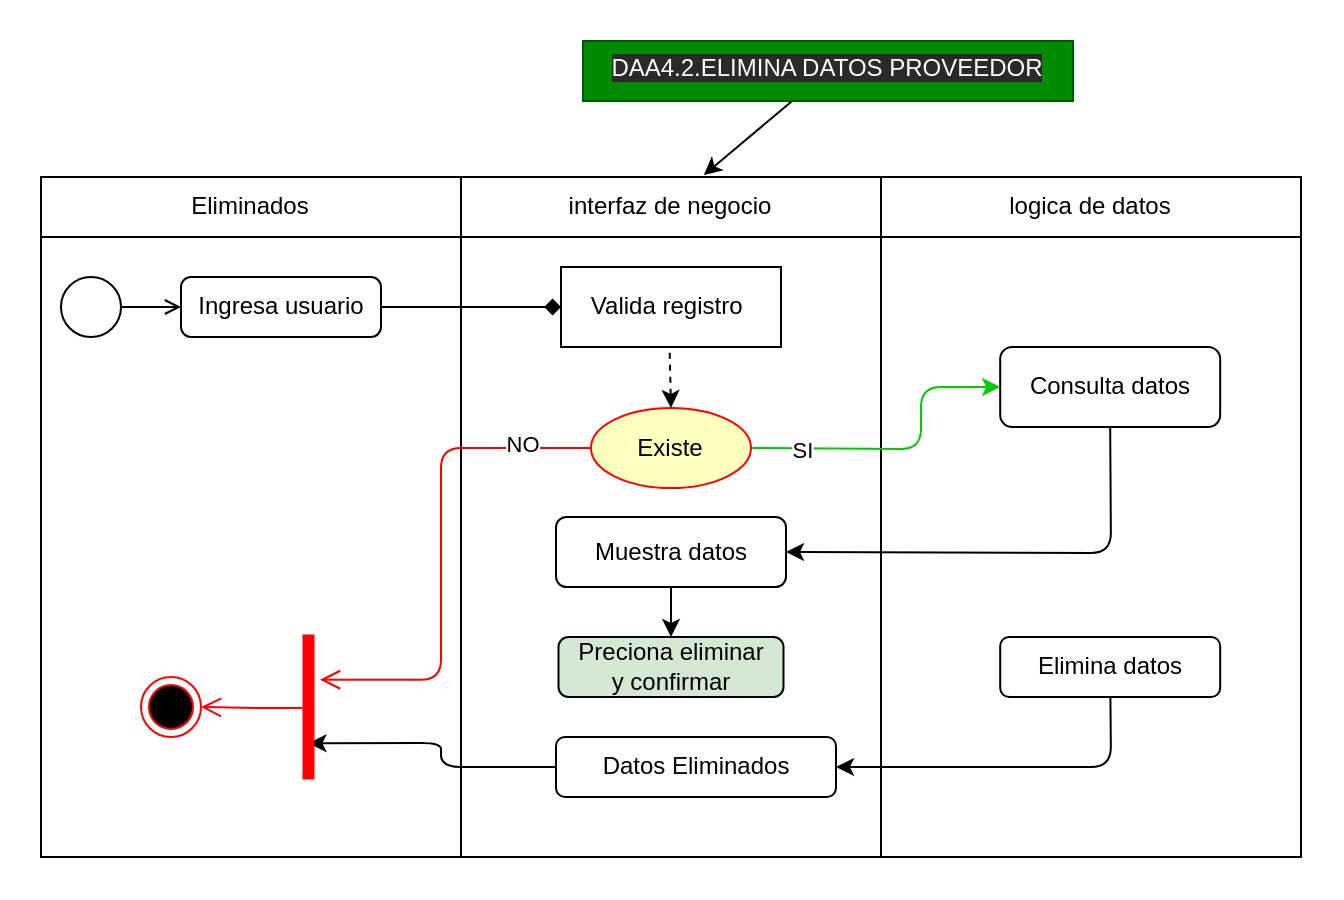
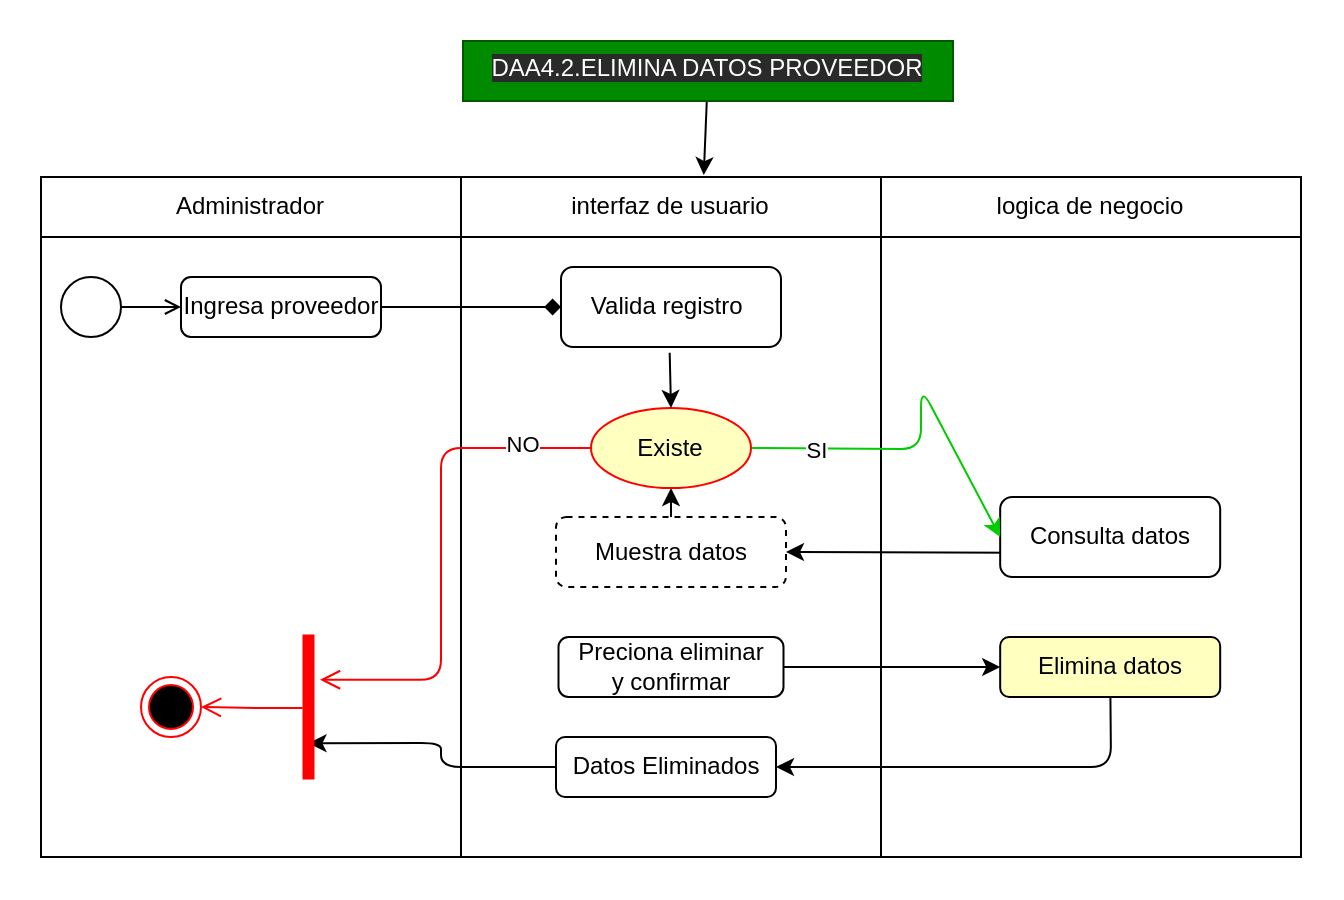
  <mxCell id="0" />
  <mxCell id="1" parent="0" />
  <mxCell id="2" value="" style="shape=table;startSize=0;container=1;collapsible=0;childLayout=tableLayout;" parent="1" vertex="1"><mxGeometry x="20" y="88" width="630" height="340" as="geometry" /></mxCell>
  <mxCell id="3" value="" style="shape=partialRectangle;collapsible=0;dropTarget=0;pointerEvents=0;fillColor=none;top=0;left=0;bottom=0;right=0;points=[[0,0.5],[1,0.5]];portConstraint=eastwest;" parent="2" vertex="1"><mxGeometry width="630" height="30" as="geometry" /></mxCell>
- <mxCell id="4" value="Eliminados" style="shape=partialRectangle;html=1;whiteSpace=wrap;connectable=0;overflow=hidden;fillColor=none;top=0;left=0;bottom=0;right=0;pointerEvents=1;" parent="3" vertex="1"><mxGeometry width="210" height="30" as="geometry"><mxRectangle width="210" height="30" as="alternateBounds" /></mxGeometry></mxCell>
- <mxCell id="5" value="interfaz de negocio" style="shape=partialRectangle;html=1;whiteSpace=wrap;connectable=0;overflow=hidden;fillColor=none;top=0;left=0;bottom=0;right=0;pointerEvents=1;" parent="3" vertex="1"><mxGeometry x="210" width="210" height="30" as="geometry"><mxRectangle width="210" height="30" as="alternateBounds" /></mxGeometry></mxCell>
- <mxCell id="6" value="logica de datos" style="shape=partialRectangle;html=1;whiteSpace=wrap;connectable=0;overflow=hidden;fillColor=none;top=0;left=0;bottom=0;right=0;pointerEvents=1;" parent="3" vertex="1"><mxGeometry x="420" width="210" height="30" as="geometry"><mxRectangle width="210" height="30" as="alternateBounds" /></mxGeometry></mxCell>
+ <mxCell id="4" value="Administrador" style="shape=partialRectangle;html=1;whiteSpace=wrap;connectable=0;overflow=hidden;fillColor=none;top=0;left=0;bottom=0;right=0;pointerEvents=1;" parent="3" vertex="1"><mxGeometry width="210" height="30" as="geometry"><mxRectangle width="210" height="30" as="alternateBounds" /></mxGeometry></mxCell>
+ <mxCell id="5" value="interfaz de usuario" style="shape=partialRectangle;html=1;whiteSpace=wrap;connectable=0;overflow=hidden;fillColor=none;top=0;left=0;bottom=0;right=0;pointerEvents=1;" parent="3" vertex="1"><mxGeometry x="210" width="210" height="30" as="geometry"><mxRectangle width="210" height="30" as="alternateBounds" /></mxGeometry></mxCell>
+ <mxCell id="6" value="logica de negocio" style="shape=partialRectangle;html=1;whiteSpace=wrap;connectable=0;overflow=hidden;fillColor=none;top=0;left=0;bottom=0;right=0;pointerEvents=1;" parent="3" vertex="1"><mxGeometry x="420" width="210" height="30" as="geometry"><mxRectangle width="210" height="30" as="alternateBounds" /></mxGeometry></mxCell>
  <mxCell id="7" value="" style="shape=partialRectangle;collapsible=0;dropTarget=0;pointerEvents=0;fillColor=none;top=0;left=0;bottom=0;right=0;points=[[0,0.5],[1,0.5]];portConstraint=eastwest;" parent="2" vertex="1"><mxGeometry y="30" width="630" height="310" as="geometry" /></mxCell>
  <mxCell id="8" value="" style="shape=partialRectangle;html=1;whiteSpace=wrap;connectable=0;overflow=hidden;fillColor=none;top=0;left=0;bottom=0;right=0;pointerEvents=1;" parent="7" vertex="1"><mxGeometry width="210" height="310" as="geometry"><mxRectangle width="210" height="310" as="alternateBounds" /></mxGeometry></mxCell>
  <mxCell id="9" value="" style="shape=partialRectangle;html=1;whiteSpace=wrap;connectable=0;overflow=hidden;fillColor=none;top=0;left=0;bottom=0;right=0;pointerEvents=1;" parent="7" vertex="1"><mxGeometry x="210" width="210" height="310" as="geometry"><mxRectangle width="210" height="310" as="alternateBounds" /></mxGeometry></mxCell>
  <mxCell id="10" value="" style="shape=partialRectangle;html=1;whiteSpace=wrap;connectable=0;overflow=hidden;fillColor=none;top=0;left=0;bottom=0;right=0;pointerEvents=1;" parent="7" vertex="1"><mxGeometry x="420" width="210" height="310" as="geometry"><mxRectangle width="210" height="310" as="alternateBounds" /></mxGeometry></mxCell>
- <mxCell id="11" value="Valida registro&amp;nbsp;" style="whiteSpace=wrap;html=1;fillColor=#FFFFFF;fontColor=#000000;rounded=0;" parent="1" vertex="1"><mxGeometry x="280" y="133" width="110" height="40" as="geometry" /></mxCell>
+ <mxCell id="11" value="Valida registro&amp;nbsp;" style="rounded=1;whiteSpace=wrap;html=1;fillColor=#FFFFFF;fontColor=#000000;" parent="1" vertex="1"><mxGeometry x="280" y="133" width="110" height="40" as="geometry" /></mxCell>
  <mxCell id="12" value="" style="edgeStyle=none;html=1;fontColor=#000000;entryX=1;entryY=0.5;entryDx=0;entryDy=0;exitX=0.5;exitY=1;exitDx=0;exitDy=0;" parent="1" source="13" target="15" edge="1"><mxGeometry relative="1" as="geometry"><Array as="points"><mxPoint x="555" y="276" /></Array></mxGeometry></mxCell>
- <mxCell id="13" value="Consulta datos" style="rounded=1;whiteSpace=wrap;html=1;fillColor=#FFFFFF;fontColor=#000000;" parent="1" vertex="1"><mxGeometry x="499.59" y="173" width="110" height="40" as="geometry" /></mxCell>
- <mxCell id="14" style="edgeStyle=none;html=1;entryX=0.5;entryY=0;entryDx=0;entryDy=0;" parent="1" source="15" target="30" edge="1"><mxGeometry relative="1" as="geometry" /></mxCell>
- <mxCell id="15" value="Muestra datos" style="whiteSpace=wrap;html=1;fillColor=#FFFFFF;fontColor=#000000;rounded=1;" parent="1" vertex="1"><mxGeometry x="277.5" y="258" width="115" height="35" as="geometry" /></mxCell>
+ <mxCell id="13" value="Consulta datos" style="rounded=1;whiteSpace=wrap;html=1;fillColor=#FFFFFF;fontColor=#000000;" parent="1" vertex="1"><mxGeometry x="499.59" y="248" width="110" height="40" as="geometry" /></mxCell>
+ <mxCell id="14" style="edgeStyle=none;html=1;" parent="1" source="15" target="22" edge="1"><mxGeometry relative="1" as="geometry" /></mxCell>
+ <mxCell id="15" value="Muestra datos" style="whiteSpace=wrap;html=1;fillColor=#FFFFFF;fontColor=#000000;rounded=1;dashed=1;" parent="1" vertex="1"><mxGeometry x="277.5" y="258" width="115" height="35" as="geometry" /></mxCell>
  <mxCell id="16" style="edgeStyle=none;html=1;endArrow=diamond;" parent="1" source="17" target="11" edge="1"><mxGeometry relative="1" as="geometry" /></mxCell>
- <mxCell id="17" value="&lt;span style=&quot;color: rgb(0 , 0 , 0)&quot;&gt;Ingresa usuario&lt;/span&gt;" style="html=1;align=center;verticalAlign=middle;rounded=1;absoluteArcSize=1;arcSize=10;dashed=0;fillColor=#FFFFFF;" parent="1" vertex="1"><mxGeometry x="90" y="138" width="100" height="30" as="geometry" /></mxCell>
+ <mxCell id="17" value="&lt;span style=&quot;color: rgb(0 , 0 , 0)&quot;&gt;Ingresa proveedor&lt;/span&gt;" style="html=1;align=center;verticalAlign=middle;rounded=1;absoluteArcSize=1;arcSize=10;dashed=0;fillColor=#FFFFFF;" parent="1" vertex="1"><mxGeometry x="90" y="138" width="100" height="30" as="geometry" /></mxCell>
  <mxCell id="18" value="" style="ellipse;html=1;fillColor=#FFFFFF;" parent="1" vertex="1"><mxGeometry x="30" y="138" width="30" height="30" as="geometry" /></mxCell>
  <mxCell id="19" value="" style="endArrow=open;html=1;rounded=0;align=center;verticalAlign=top;endFill=0;labelBackgroundColor=none;endSize=6;" parent="1" source="18" edge="1"><mxGeometry relative="1" as="geometry"><mxPoint x="90" y="153" as="targetPoint" /></mxGeometry></mxCell>
  <mxCell id="20" style="edgeStyle=none;html=1;entryX=0;entryY=0.5;entryDx=0;entryDy=0;strokeColor=#00CC00;" parent="1" source="22" target="13" edge="1"><mxGeometry relative="1" as="geometry"><Array as="points"><mxPoint x="460" y="224" /><mxPoint x="460" y="193" /></Array></mxGeometry></mxCell>
  <mxCell id="21" value="SI" style="edgeLabel;html=1;align=center;verticalAlign=middle;resizable=0;points=[];" parent="20" vertex="1" connectable="0"><mxGeometry x="-0.668" y="-1" relative="1" as="geometry"><mxPoint as="offset" /></mxGeometry></mxCell>
  <mxCell id="22" value="&lt;font color=&quot;#000000&quot;&gt;Existe&lt;/font&gt;" style="ellipse;whiteSpace=wrap;html=1;fillColor=#ffffc0;strokeColor=#ff0000;" parent="1" vertex="1"><mxGeometry x="295" y="203.5" width="80" height="40" as="geometry" /></mxCell>
  <mxCell id="23" value="" style="edgeStyle=orthogonalEdgeStyle;html=1;align=left;verticalAlign=top;endArrow=open;endSize=8;strokeColor=#ff0000;entryX=0.312;entryY=-0.075;entryDx=0;entryDy=0;entryPerimeter=0;" parent="1" source="22" target="35" edge="1"><mxGeometry x="-0.718" relative="1" as="geometry"><mxPoint x="335" y="278" as="targetPoint" /><mxPoint as="offset" /><Array as="points"><mxPoint x="220" y="224" /><mxPoint x="220" y="339" /><mxPoint x="160" y="339" /></Array></mxGeometry></mxCell>
  <mxCell id="24" value="NO" style="edgeLabel;html=1;align=center;verticalAlign=middle;resizable=0;points=[];" parent="23" vertex="1" connectable="0"><mxGeometry x="-0.719" y="-2" relative="1" as="geometry"><mxPoint as="offset" /></mxGeometry></mxCell>
- <mxCell id="25" value="" style="endArrow=classic;html=1;entryX=0.5;entryY=0;entryDx=0;entryDy=0;exitX=0.494;exitY=1.073;exitDx=0;exitDy=0;exitPerimeter=0;dashed=1;" parent="1" source="11" target="22" edge="1"><mxGeometry width="50" height="50" relative="1" as="geometry"><mxPoint x="250" y="238" as="sourcePoint" /><mxPoint x="300" y="188" as="targetPoint" /></mxGeometry></mxCell>
+ <mxCell id="25" value="" style="endArrow=classic;html=1;entryX=0.5;entryY=0;entryDx=0;entryDy=0;exitX=0.494;exitY=1.073;exitDx=0;exitDy=0;exitPerimeter=0;" parent="1" source="11" target="22" edge="1"><mxGeometry width="50" height="50" relative="1" as="geometry"><mxPoint x="250" y="238" as="sourcePoint" /><mxPoint x="300" y="188" as="targetPoint" /></mxGeometry></mxCell>
  <mxCell id="26" value="" style="ellipse;html=1;shape=endState;fillColor=#000000;strokeColor=#ff0000;" parent="1" vertex="1"><mxGeometry x="70" y="338" width="30" height="30" as="geometry" /></mxCell>
  <mxCell id="27" style="edgeStyle=none;html=1;entryX=0.526;entryY=-0.032;entryDx=0;entryDy=0;entryPerimeter=0;" parent="1" source="28" target="3" edge="1"><mxGeometry relative="1" as="geometry" /></mxCell>
- <mxCell id="28" value="&lt;span style=&quot;color: rgb(255 , 255 , 255) ; font-family: &amp;#34;helvetica&amp;#34; ; font-size: 12px ; font-style: normal ; font-weight: 400 ; letter-spacing: normal ; text-indent: 0px ; text-transform: none ; word-spacing: 0px ; background-color: rgb(42 , 42 , 42) ; display: inline ; float: none&quot;&gt;DAA4.2.ELIMINA DATOS PROVEEDOR&lt;/span&gt;" style="text;whiteSpace=wrap;html=1;fillColor=#008a00;fontColor=#ffffff;strokeColor=#005700;align=center;" parent="1" vertex="1"><mxGeometry x="291" y="20" width="245" height="30" as="geometry" /></mxCell>
- <mxCell id="30" value="Preciona eliminar&lt;br&gt;&amp;nbsp;y confirmar&amp;nbsp;" style="html=1;align=center;verticalAlign=middle;rounded=1;absoluteArcSize=1;arcSize=10;dashed=0;fillColor=#d5e8d4;fontColor=#000000;" parent="1" vertex="1"><mxGeometry x="278.75" y="318" width="112.5" height="30" as="geometry" /></mxCell>
+ <mxCell id="28" value="&lt;span style=&quot;color: rgb(255 , 255 , 255) ; font-family: &amp;#34;helvetica&amp;#34; ; font-size: 12px ; font-style: normal ; font-weight: 400 ; letter-spacing: normal ; text-indent: 0px ; text-transform: none ; word-spacing: 0px ; background-color: rgb(42 , 42 , 42) ; display: inline ; float: none&quot;&gt;DAA4.2.ELIMINA DATOS PROVEEDOR&lt;/span&gt;" style="text;whiteSpace=wrap;html=1;fillColor=#008a00;fontColor=#ffffff;strokeColor=#005700;align=center;" parent="1" vertex="1"><mxGeometry x="231" y="20" width="245" height="30" as="geometry" /></mxCell>
+ <mxCell id="29" style="edgeStyle=none;html=1;entryX=0;entryY=0.5;entryDx=0;entryDy=0;" parent="1" source="30" target="32" edge="1"><mxGeometry relative="1" as="geometry" /></mxCell>
+ <mxCell id="30" value="Preciona eliminar&lt;br&gt;&amp;nbsp;y confirmar&amp;nbsp;" style="html=1;align=center;verticalAlign=middle;rounded=1;absoluteArcSize=1;arcSize=10;dashed=0;fillColor=#FFFFFF;fontColor=#000000;" parent="1" vertex="1"><mxGeometry x="278.75" y="318" width="112.5" height="30" as="geometry" /></mxCell>
  <mxCell id="31" value="" style="edgeStyle=none;html=1;" parent="1" source="32" target="34" edge="1"><mxGeometry relative="1" as="geometry"><Array as="points"><mxPoint x="555" y="383" /></Array></mxGeometry></mxCell>
- <mxCell id="32" value="Elimina datos" style="rounded=1;whiteSpace=wrap;html=1;fillColor=#FFFFFF;fontColor=#000000;" parent="1" vertex="1"><mxGeometry x="499.59" y="318" width="110" height="30" as="geometry" /></mxCell>
+ <mxCell id="32" value="Elimina datos" style="rounded=1;whiteSpace=wrap;html=1;fillColor=#ffffc0;fontColor=#000000;" parent="1" vertex="1"><mxGeometry x="499.59" y="318" width="110" height="30" as="geometry" /></mxCell>
  <mxCell id="33" style="edgeStyle=none;html=1;entryX=0.75;entryY=0.5;entryDx=0;entryDy=0;entryPerimeter=0;" parent="1" source="34" target="35" edge="1"><mxGeometry relative="1" as="geometry"><Array as="points"><mxPoint x="220" y="383" /><mxPoint x="220" y="371" /></Array></mxGeometry></mxCell>
- <mxCell id="34" value="Datos Eliminados" style="rounded=1;whiteSpace=wrap;html=1;fillColor=#FFFFFF;fontColor=#000000;" parent="1" vertex="1"><mxGeometry x="277.5" y="368" width="140" height="30" as="geometry" /></mxCell>
+ <mxCell id="34" value="Datos Eliminados" style="rounded=1;whiteSpace=wrap;html=1;fillColor=#FFFFFF;fontColor=#000000;" parent="1" vertex="1"><mxGeometry x="277.5" y="368" width="110" height="30" as="geometry" /></mxCell>
  <mxCell id="35" value="" style="shape=line;html=1;strokeWidth=6;strokeColor=#ff0000;rotation=90;" parent="1" vertex="1"><mxGeometry x="117.5" y="348" width="72.5" height="10" as="geometry" /></mxCell>
  <mxCell id="36" value="" style="edgeStyle=orthogonalEdgeStyle;html=1;verticalAlign=bottom;endArrow=open;endSize=8;strokeColor=#ff0000;exitX=0.507;exitY=0.795;exitDx=0;exitDy=0;exitPerimeter=0;entryX=1;entryY=0.5;entryDx=0;entryDy=0;" parent="1" source="35" target="26" edge="1"><mxGeometry relative="1" as="geometry"><mxPoint x="200" y="368" as="targetPoint" /></mxGeometry></mxCell>
